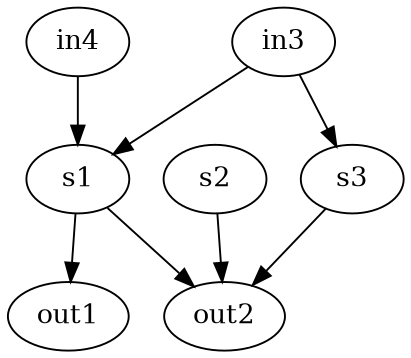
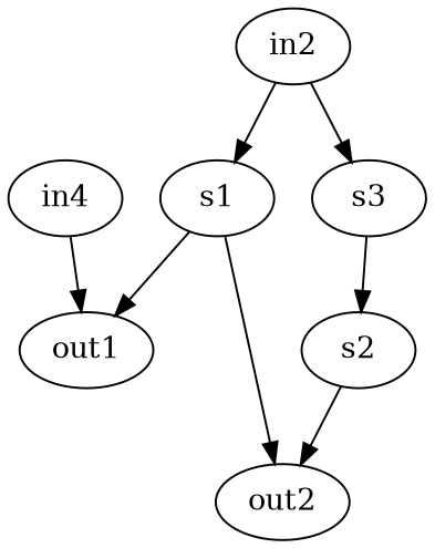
  digraph {
    n1 [label=in4]
    s1
    out1
    out2
    s2
-   in3
+   in3 [label=in2]
    s3
-   n1 -> s1
+   n1 -> out1
    s1 -> out1
    s1 -> out2
    s2 -> out2
    in3 -> s1
    in3 -> s3
-   s3 -> out2
+   s3 -> s2
  }
